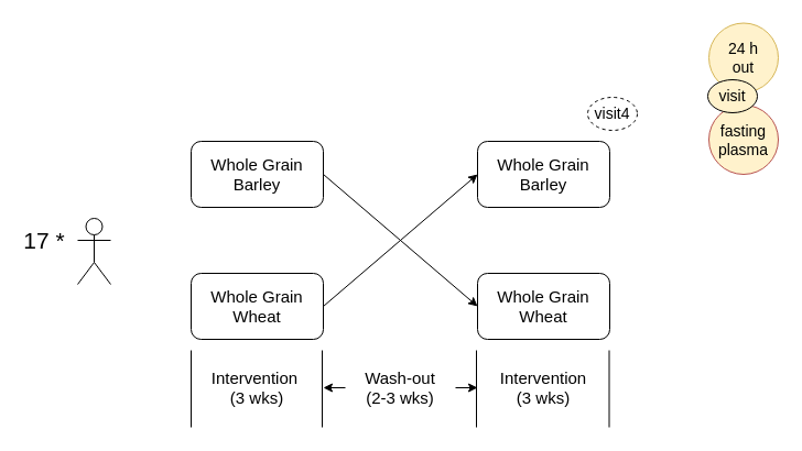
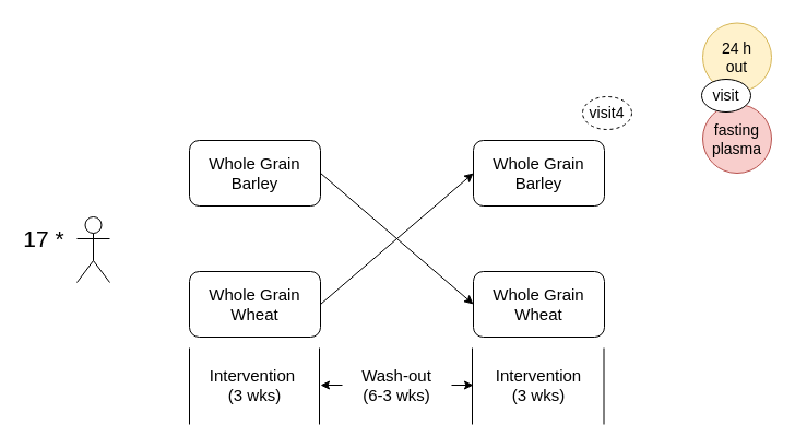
  <mxCell id="0" />
  <mxCell id="1" parent="0" />
  <mxCell id="2" value="&lt;font style=&quot;font-size: 15px;&quot;&gt;Whole Grain Barley&lt;/font&gt;" style="rounded=1;whiteSpace=wrap;html=1;fontSize=15;" parent="1" vertex="1"><mxGeometry x="173" y="128" width="120" height="60" as="geometry" /></mxCell>
  <mxCell id="3" value="&lt;font style=&quot;font-size: 15px;&quot;&gt;Whole Grain Barley&lt;/font&gt;" style="rounded=1;whiteSpace=wrap;html=1;fontSize=15;" parent="1" vertex="1"><mxGeometry x="433" y="128" width="120" height="60" as="geometry" /></mxCell>
  <mxCell id="4" value="&lt;font style=&quot;font-size: 15px;&quot;&gt;Whole Grain Wheat&lt;/font&gt;" style="rounded=1;whiteSpace=wrap;html=1;fontSize=15;" parent="1" vertex="1"><mxGeometry x="173" y="248" width="120" height="60" as="geometry" /></mxCell>
  <mxCell id="5" value="&lt;font style=&quot;font-size: 15px;&quot;&gt;Whole Grain Wheat&lt;/font&gt;" style="rounded=1;whiteSpace=wrap;html=1;fontSize=15;" parent="1" vertex="1"><mxGeometry x="433" y="248" width="120" height="60" as="geometry" /></mxCell>
  <mxCell id="6" value="" style="endArrow=classic;html=1;exitX=1;exitY=0.5;exitDx=0;exitDy=0;entryX=0;entryY=0.5;entryDx=0;entryDy=0;fontSize=15;" parent="1" source="2" target="5" edge="1"><mxGeometry width="50" height="50" relative="1" as="geometry"><mxPoint x="303" y="178" as="sourcePoint" /><mxPoint x="353" y="128" as="targetPoint" /></mxGeometry></mxCell>
  <mxCell id="7" value="" style="endArrow=classic;html=1;exitX=1;exitY=0.5;exitDx=0;exitDy=0;entryX=0;entryY=0.5;entryDx=0;entryDy=0;fontSize=15;" parent="1" source="4" target="3" edge="1"><mxGeometry width="50" height="50" relative="1" as="geometry"><mxPoint x="303" y="171.333" as="sourcePoint" /><mxPoint x="443" y="291.333" as="targetPoint" /></mxGeometry></mxCell>
  <mxCell id="8" value="" style="edgeStyle=orthogonalEdgeStyle;rounded=0;orthogonalLoop=1;jettySize=auto;html=1;fontSize=15;" parent="1" source="9" edge="1"><mxGeometry relative="1" as="geometry"><mxPoint x="433" y="352" as="targetPoint" /></mxGeometry></mxCell>
- <mxCell id="9" value="&lt;font style=&quot;font-size: 15px;&quot;&gt;Wash-out&lt;br style=&quot;font-size: 15px;&quot;&gt;(2-3 wks)&lt;br style=&quot;font-size: 15px;&quot;&gt;&lt;/font&gt;" style="text;html=1;strokeColor=none;fillColor=none;align=center;verticalAlign=middle;whiteSpace=wrap;rounded=0;fontSize=15;" parent="1" vertex="1"><mxGeometry x="313" y="347" width="100" height="10" as="geometry" /></mxCell>
+ <mxCell id="9" value="&lt;font style=&quot;font-size: 15px;&quot;&gt;Wash-out&lt;br style=&quot;font-size: 15px;&quot;&gt;(6-3 wks)&lt;br style=&quot;font-size: 15px;&quot;&gt;&lt;/font&gt;" style="text;html=1;strokeColor=none;fillColor=none;align=center;verticalAlign=middle;whiteSpace=wrap;rounded=0;fontSize=15;" parent="1" vertex="1"><mxGeometry x="313" y="347" width="100" height="10" as="geometry" /></mxCell>
  <mxCell id="10" value="" style="endArrow=none;html=1;fontSize=15;" parent="1" edge="1"><mxGeometry width="50" height="50" relative="1" as="geometry"><mxPoint x="292" y="388" as="sourcePoint" /><mxPoint x="292" y="318" as="targetPoint" /></mxGeometry></mxCell>
  <mxCell id="11" value="" style="endArrow=none;html=1;fontSize=15;" parent="1" edge="1"><mxGeometry width="50" height="50" relative="1" as="geometry"><mxPoint x="432" y="388" as="sourcePoint" /><mxPoint x="432" y="318" as="targetPoint" /></mxGeometry></mxCell>
  <mxCell id="12" value="" style="endArrow=none;html=1;fontSize=15;" parent="1" edge="1"><mxGeometry width="50" height="50" relative="1" as="geometry"><mxPoint x="173" y="388" as="sourcePoint" /><mxPoint x="173" y="318" as="targetPoint" /></mxGeometry></mxCell>
  <mxCell id="13" value="" style="endArrow=none;html=1;fontSize=15;" parent="1" edge="1"><mxGeometry width="50" height="50" relative="1" as="geometry"><mxPoint x="552.5" y="388" as="sourcePoint" /><mxPoint x="552.5" y="318" as="targetPoint" /></mxGeometry></mxCell>
  <mxCell id="14" value="" style="endArrow=classic;html=1;fontSize=15;" parent="1" source="9" edge="1"><mxGeometry width="50" height="50" relative="1" as="geometry"><mxPoint x="173" y="458" as="sourcePoint" /><mxPoint x="293" y="352" as="targetPoint" /></mxGeometry></mxCell>
  <mxCell id="15" value="&lt;font style=&quot;font-size: 15px;&quot;&gt;Intervention&amp;nbsp;&lt;br style=&quot;font-size: 15px;&quot;&gt;(3 wks)&lt;br style=&quot;font-size: 15px;&quot;&gt;&lt;/font&gt;" style="text;html=1;strokeColor=none;fillColor=none;align=center;verticalAlign=middle;whiteSpace=wrap;rounded=0;fontSize=15;" parent="1" vertex="1"><mxGeometry x="183" y="347" width="100" height="10" as="geometry" /></mxCell>
  <mxCell id="16" value="&lt;font style=&quot;font-size: 15px;&quot;&gt;Intervention&lt;br style=&quot;font-size: 15px;&quot;&gt;(3 wks)&lt;br style=&quot;font-size: 15px;&quot;&gt;&lt;/font&gt;" style="text;html=1;strokeColor=none;fillColor=none;align=center;verticalAlign=middle;whiteSpace=wrap;rounded=0;fontSize=15;" parent="1" vertex="1"><mxGeometry x="443" y="347" width="100" height="10" as="geometry" /></mxCell>
  <mxCell id="17" value="" style="shape=umlActor;verticalLabelPosition=bottom;labelBackgroundColor=#ffffff;verticalAlign=top;html=1;outlineConnect=0;" parent="1" vertex="1"><mxGeometry x="70" y="198" width="30" height="60" as="geometry" /></mxCell>
  <mxCell id="18" value="17 *" style="text;html=1;strokeColor=none;fillColor=none;align=center;verticalAlign=middle;whiteSpace=wrap;rounded=0;fontSize=21;" parent="1" vertex="1"><mxGeometry x="20" y="208" width="40" height="20" as="geometry" /></mxCell>
  <mxCell id="19" value="visit4" style="ellipse;whiteSpace=wrap;html=1;fontSize=14;dashed=1;" parent="1" vertex="1"><mxGeometry x="533" y="88" width="45" height="30" as="geometry" /></mxCell>
  <mxCell id="20" value="24 h&lt;br&gt;out&lt;br&gt;" style="ellipse;whiteSpace=wrap;html=1;aspect=fixed;fontSize=14;fillColor=#fff2cc;strokeColor=#d6b656;" parent="1" vertex="1"><mxGeometry x="643" y="20.5" width="63" height="63" as="geometry" /></mxCell>
- <mxCell id="21" value="fasting&lt;br&gt;plasma&lt;br&gt;" style="ellipse;whiteSpace=wrap;html=1;aspect=fixed;fontSize=14;fillColor=#fff2cc;strokeColor=#b85450;" parent="1" vertex="1"><mxGeometry x="643" y="95" width="63" height="63" as="geometry" /></mxCell>
- <mxCell id="22" value="visit" style="ellipse;whiteSpace=wrap;html=1;fontSize=14;fillColor=#fff2cc;" parent="1" vertex="1"><mxGeometry x="642" y="72" width="45" height="30" as="geometry" /></mxCell>
+ <mxCell id="21" value="fasting&lt;br&gt;plasma&lt;br&gt;" style="ellipse;whiteSpace=wrap;html=1;aspect=fixed;fontSize=14;fillColor=#f8cecc;strokeColor=#b85450;" parent="1" vertex="1"><mxGeometry x="643" y="95" width="63" height="63" as="geometry" /></mxCell>
+ <mxCell id="22" value="visit" style="ellipse;whiteSpace=wrap;html=1;fontSize=14;" parent="1" vertex="1"><mxGeometry x="642" y="72" width="45" height="30" as="geometry" /></mxCell>
